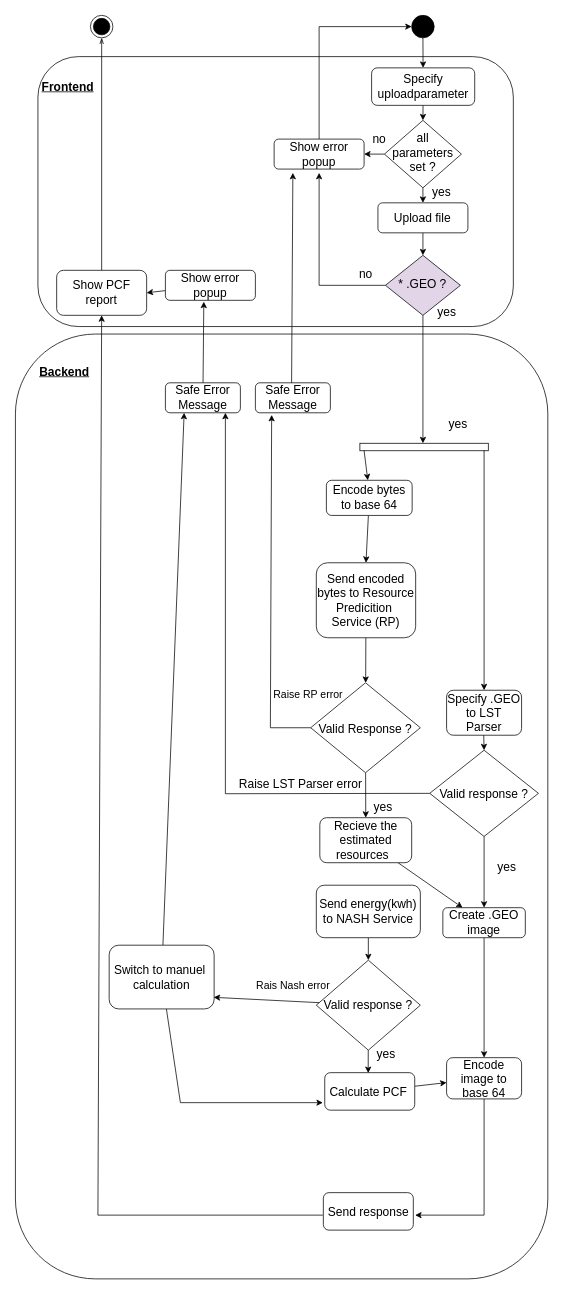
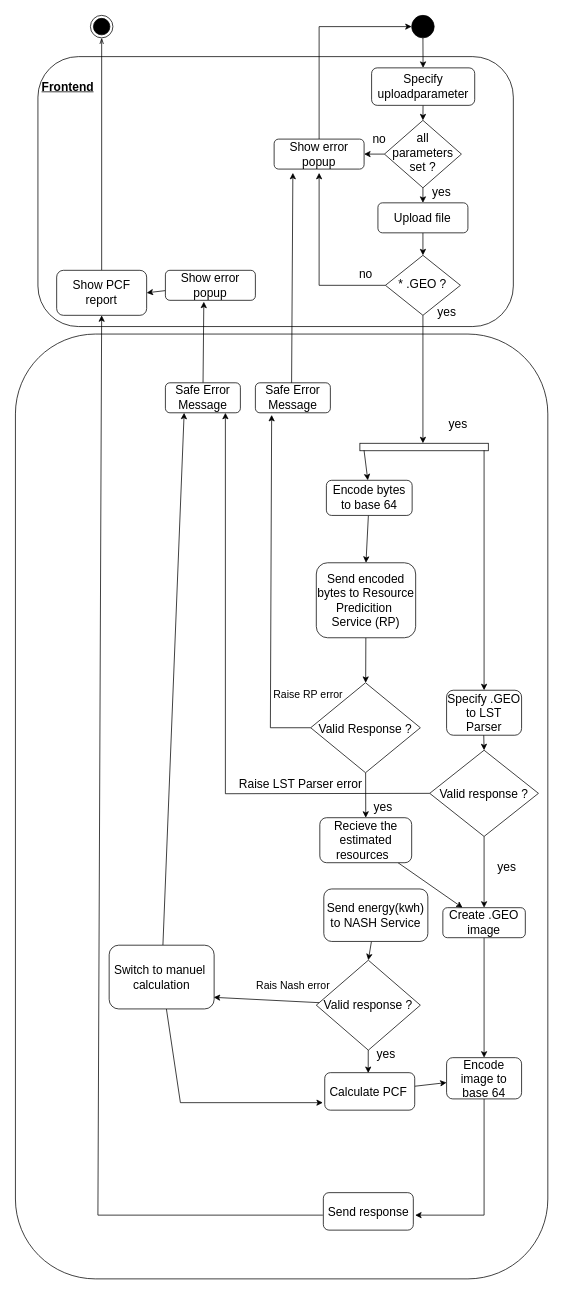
  <mxCell id="0" />
  <mxCell id="1" parent="0" />
  <mxCell id="2" value="" style="rounded=1;whiteSpace=wrap;html=1;fontSize=16;" parent="1" vertex="1"><mxGeometry x="20" y="445" width="710" height="1260" as="geometry" /></mxCell>
  <mxCell id="3" value="" style="rounded=1;whiteSpace=wrap;html=1;fontSize=16;" parent="1" vertex="1"><mxGeometry x="50" y="75" width="634" height="360" as="geometry" /></mxCell>
  <mxCell id="4" style="edgeStyle=none;rounded=0;html=1;entryX=0.5;entryY=0;entryDx=0;entryDy=0;strokeColor=default;" parent="1" source="5" target="8" edge="1"><mxGeometry relative="1" as="geometry" /></mxCell>
  <mxCell id="5" value="&lt;font&gt;Upload file&lt;/font&gt;" style="rounded=1;whiteSpace=wrap;html=1;fontSize=16;glass=0;strokeWidth=1;shadow=0;" parent="1" vertex="1"><mxGeometry x="503.44" y="270" width="120" height="40" as="geometry" /></mxCell>
  <mxCell id="6" style="edgeStyle=none;html=1;fontSize=16;" parent="1" source="8" target="41" edge="1"><mxGeometry relative="1" as="geometry" /></mxCell>
  <mxCell id="7" style="edgeStyle=none;rounded=0;html=1;strokeColor=default;" parent="1" source="8" edge="1"><mxGeometry relative="1" as="geometry"><mxPoint x="425" y="230" as="targetPoint" /><Array as="points"><mxPoint x="425" y="380" /></Array></mxGeometry></mxCell>
- <mxCell id="8" value="&lt;font&gt;* .GEO ?&lt;/font&gt;" style="rhombus;whiteSpace=wrap;html=1;shadow=0;fontFamily=Helvetica;fontSize=16;align=center;strokeWidth=1;spacing=6;spacingTop=-4;fillColor=#e1d5e7;" parent="1" vertex="1"><mxGeometry x="513.44" y="340" width="100" height="80" as="geometry" /></mxCell>
+ <mxCell id="8" value="&lt;font&gt;* .GEO ?&lt;/font&gt;" style="rhombus;whiteSpace=wrap;html=1;shadow=0;fontFamily=Helvetica;fontSize=16;align=center;strokeWidth=1;spacing=6;spacingTop=-4;" parent="1" vertex="1"><mxGeometry x="513.44" y="340" width="100" height="80" as="geometry" /></mxCell>
  <mxCell id="9" style="edgeStyle=none;html=1;entryX=0.5;entryY=0;entryDx=0;entryDy=0;endArrow=classic;endFill=1;fontSize=16;strokeWidth=1;" parent="1" source="10" target="12" edge="1"><mxGeometry relative="1" as="geometry" /></mxCell>
  <mxCell id="10" value="&lt;font&gt;Encode bytes to base 64&lt;/font&gt;" style="rounded=1;whiteSpace=wrap;html=1;fontSize=16;glass=0;strokeWidth=1;shadow=0;" parent="1" vertex="1"><mxGeometry x="434.69" y="640" width="114.37" height="46.88" as="geometry" /></mxCell>
  <mxCell id="11" style="edgeStyle=none;html=1;fontSize=16;" parent="1" source="12" target="35" edge="1"><mxGeometry relative="1" as="geometry" /></mxCell>
  <mxCell id="12" value="&lt;font&gt;Send encoded bytes to Resource Predicition&amp;nbsp; Service&amp;nbsp;&lt;/font&gt;&lt;span&gt;(RP)&lt;/span&gt;" style="rounded=1;whiteSpace=wrap;html=1;fontSize=16;glass=0;strokeWidth=1;shadow=0;" parent="1" vertex="1"><mxGeometry x="421.25" y="750" width="132.5" height="100" as="geometry" /></mxCell>
  <mxCell id="13" value="&lt;b&gt;&lt;u&gt;Frontend&lt;/u&gt;&lt;/b&gt;" style="text;html=1;strokeColor=none;fillColor=none;align=center;verticalAlign=middle;whiteSpace=wrap;rounded=0;fontSize=16;" parent="1" vertex="1"><mxGeometry x="60" y="100" width="60" height="30" as="geometry" /></mxCell>
  <mxCell id="14" style="edgeStyle=none;html=1;startArrow=none;startFill=0;endArrow=openThin;endFill=0;entryX=0.5;entryY=1;entryDx=0;entryDy=0;fontSize=16;" parent="1" source="15" target="31" edge="1"><mxGeometry relative="1" as="geometry"><mxPoint x="180" y="250" as="targetPoint" /></mxGeometry></mxCell>
  <mxCell id="15" value="&lt;font&gt;Show PCF report&lt;/font&gt;" style="rounded=1;whiteSpace=wrap;html=1;fontSize=16;glass=0;strokeWidth=1;shadow=0;" parent="1" vertex="1"><mxGeometry x="75" y="360" width="120" height="60" as="geometry" /></mxCell>
  <mxCell id="16" value="" style="endArrow=classic;html=1;startArrow=none;startFill=0;endFill=1;exitX=0.5;exitY=1;exitDx=0;exitDy=0;fontSize=16;" parent="1" source="32" target="72" edge="1"><mxGeometry width="50" height="50" relative="1" as="geometry"><mxPoint x="575" y="220" as="sourcePoint" /><mxPoint x="579.58" y="260" as="targetPoint" /></mxGeometry></mxCell>
  <mxCell id="17" style="edgeStyle=none;rounded=0;html=1;entryX=0.5;entryY=0;entryDx=0;entryDy=0;strokeColor=default;" parent="1" source="72" target="65" edge="1"><mxGeometry relative="1" as="geometry" /></mxCell>
  <mxCell id="18" style="edgeStyle=none;html=1;startArrow=none;startFill=0;endArrow=classic;endFill=1;fontSize=16;" parent="1" source="19" target="45" edge="1"><mxGeometry relative="1" as="geometry"><mxPoint x="490" y="1100" as="targetPoint" /></mxGeometry></mxCell>
  <mxCell id="19" value="Recieve the estimated resources&amp;nbsp;&amp;nbsp;" style="rounded=1;whiteSpace=wrap;html=1;fontSize=16;glass=0;strokeWidth=1;shadow=0;" parent="1" vertex="1"><mxGeometry x="425.94" y="1090" width="122.5" height="60" as="geometry" /></mxCell>
  <mxCell id="20" style="edgeStyle=none;html=1;startArrow=none;startFill=0;endArrow=classic;endFill=1;entryX=0.5;entryY=0;entryDx=0;entryDy=0;fontSize=16;" parent="1" source="21" target="26" edge="1"><mxGeometry relative="1" as="geometry"><mxPoint x="490" y="1190" as="targetPoint" /></mxGeometry></mxCell>
- <mxCell id="21" value="Send energy(kwh) to NASH Service" style="rounded=1;whiteSpace=wrap;html=1;fontSize=16;glass=0;strokeWidth=1;shadow=0;" parent="1" vertex="1"><mxGeometry x="421.25" y="1180" width="138.75" height="70" as="geometry" /></mxCell>
+ <mxCell id="21" value="Send energy(kwh) to NASH Service" style="rounded=1;whiteSpace=wrap;html=1;fontSize=16;glass=0;strokeWidth=1;shadow=0;" parent="1" vertex="1"><mxGeometry x="431.25" y="1185" width="138.75" height="70" as="geometry" /></mxCell>
  <mxCell id="22" style="edgeStyle=none;html=1;fontSize=16;" parent="1" source="23" target="47" edge="1"><mxGeometry relative="1" as="geometry"><mxPoint x="491.045" y="1551.045" as="targetPoint" /></mxGeometry></mxCell>
  <mxCell id="23" value="Calculate PCF&amp;nbsp;" style="rounded=1;whiteSpace=wrap;html=1;fontSize=16;glass=0;strokeWidth=1;shadow=0;" parent="1" vertex="1"><mxGeometry x="432.5" y="1430" width="120" height="50" as="geometry" /></mxCell>
  <mxCell id="24" style="edgeStyle=none;html=1;startArrow=none;startFill=0;endArrow=classic;endFill=1;entryX=0.996;entryY=0.818;entryDx=0;entryDy=0;entryPerimeter=0;fontSize=16;" parent="1" source="26" target="30" edge="1"><mxGeometry relative="1" as="geometry"><mxPoint x="360" y="1285" as="targetPoint" /></mxGeometry></mxCell>
  <mxCell id="25" style="edgeStyle=none;html=1;fontSize=16;entryX=0.483;entryY=0.009;entryDx=0;entryDy=0;entryPerimeter=0;" parent="1" source="26" target="23" edge="1"><mxGeometry relative="1" as="geometry" /></mxCell>
  <mxCell id="26" value="Valid response ?" style="rhombus;whiteSpace=wrap;html=1;fontSize=16;" parent="1" vertex="1"><mxGeometry x="421.25" y="1280" width="138.75" height="120" as="geometry" /></mxCell>
  <mxCell id="27" value="yes" style="text;html=1;align=center;verticalAlign=middle;resizable=0;points=[];autosize=1;strokeColor=none;fillColor=none;fontSize=16;" parent="1" vertex="1"><mxGeometry x="488.75" y="1390" width="50" height="30" as="geometry" /></mxCell>
  <mxCell id="28" style="edgeStyle=none;html=1;startArrow=none;startFill=0;endArrow=classic;endFill=1;fontSize=16;entryX=0.25;entryY=1;entryDx=0;entryDy=0;" parent="1" source="30" target="37" edge="1"><mxGeometry relative="1" as="geometry"><mxPoint x="260" y="560" as="targetPoint" /></mxGeometry></mxCell>
  <mxCell id="29" style="edgeStyle=none;rounded=0;html=1;endArrow=classic;endFill=1;fontSize=16;" parent="1" source="30" edge="1"><mxGeometry relative="1" as="geometry"><mxPoint x="430" y="1470" as="targetPoint" /><Array as="points"><mxPoint x="240" y="1470" /></Array></mxGeometry></mxCell>
  <mxCell id="30" value="Switch to manuel&amp;nbsp; calculation" style="rounded=1;whiteSpace=wrap;html=1;fontSize=16;" parent="1" vertex="1"><mxGeometry x="145" y="1260" width="140" height="85" as="geometry" /></mxCell>
  <mxCell id="31" value="" style="ellipse;html=1;shape=endState;fillColor=strokeColor;fontSize=16;" parent="1" vertex="1"><mxGeometry x="120" y="20" width="30" height="30" as="geometry" /></mxCell>
  <mxCell id="32" value="" style="ellipse;fillColor=strokeColor;fontSize=16;" parent="1" vertex="1"><mxGeometry x="548.44" y="20" width="30" height="30" as="geometry" /></mxCell>
  <mxCell id="33" style="edgeStyle=none;html=1;entryX=0.5;entryY=0;entryDx=0;entryDy=0;startArrow=none;startFill=0;endArrow=classic;endFill=1;fontSize=16;" parent="1" source="35" target="19" edge="1"><mxGeometry relative="1" as="geometry" /></mxCell>
  <mxCell id="34" style="edgeStyle=none;html=1;startArrow=none;startFill=0;endArrow=classic;endFill=1;rounded=0;fontSize=16;entryX=0.217;entryY=1.071;entryDx=0;entryDy=0;entryPerimeter=0;" parent="1" source="35" target="71" edge="1"><mxGeometry relative="1" as="geometry"><mxPoint x="340" y="560" as="targetPoint" /><Array as="points"><mxPoint x="360" y="970" /></Array></mxGeometry></mxCell>
  <mxCell id="35" value="Valid Response ?" style="rhombus;fontSize=16;" parent="1" vertex="1"><mxGeometry x="413.75" y="910" width="146.25" height="120" as="geometry" /></mxCell>
  <mxCell id="36" style="edgeStyle=none;rounded=0;html=1;entryX=0.427;entryY=1.047;entryDx=0;entryDy=0;strokeColor=default;entryPerimeter=0;" parent="1" source="37" target="40" edge="1"><mxGeometry relative="1" as="geometry" /></mxCell>
  <mxCell id="37" value="&lt;font&gt;Safe Error Message&lt;/font&gt;" style="rounded=1;whiteSpace=wrap;html=1;fontSize=16;glass=0;strokeWidth=1;shadow=0;" parent="1" vertex="1"><mxGeometry x="220" y="510" width="100" height="40" as="geometry" /></mxCell>
  <mxCell id="38" value="yes" style="text;html=1;align=center;verticalAlign=middle;resizable=0;points=[];autosize=1;strokeColor=none;fillColor=none;fontSize=16;" parent="1" vertex="1"><mxGeometry x="485" y="1060" width="50" height="30" as="geometry" /></mxCell>
  <mxCell id="39" style="edgeStyle=none;rounded=0;html=1;entryX=1;entryY=0.5;entryDx=0;entryDy=0;strokeColor=default;" parent="1" source="40" target="15" edge="1"><mxGeometry relative="1" as="geometry" /></mxCell>
  <mxCell id="40" value="Show error popup" style="rounded=1;whiteSpace=wrap;html=1;fontSize=16;glass=0;strokeWidth=1;shadow=0;" parent="1" vertex="1"><mxGeometry x="220" y="360" width="120" height="40" as="geometry" /></mxCell>
  <mxCell id="41" value="" style="html=1;points=[];perimeter=orthogonalPerimeter;rotation=-90;fontSize=16;" parent="1" vertex="1"><mxGeometry x="560" y="510" width="10" height="171.25" as="geometry" /></mxCell>
  <mxCell id="42" style="edgeStyle=none;html=1;fontSize=16;entryX=0.483;entryY=0;entryDx=0;entryDy=0;entryPerimeter=0;" parent="1" target="10" edge="1"><mxGeometry relative="1" as="geometry"><mxPoint x="484.9" y="600" as="sourcePoint" /><mxPoint x="484.9" y="632.5" as="targetPoint" /></mxGeometry></mxCell>
  <mxCell id="43" style="edgeStyle=none;html=1;entryX=0.5;entryY=0;entryDx=0;entryDy=0;fontSize=16;" parent="1" target="48" edge="1"><mxGeometry relative="1" as="geometry"><mxPoint x="645" y="600" as="sourcePoint" /><mxPoint x="650" y="632.5" as="targetPoint" /></mxGeometry></mxCell>
  <mxCell id="44" style="edgeStyle=none;rounded=0;html=1;endArrow=classic;endFill=1;fontSize=16;" parent="1" source="45" target="47" edge="1"><mxGeometry relative="1" as="geometry" /></mxCell>
  <mxCell id="45" value="Create .GEO image" style="rounded=1;whiteSpace=wrap;html=1;fontSize=16;glass=0;strokeWidth=1;shadow=0;" parent="1" vertex="1"><mxGeometry x="590" y="1210" width="110" height="40" as="geometry" /></mxCell>
  <mxCell id="46" style="edgeStyle=none;html=1;endArrow=classic;endFill=1;rounded=0;fontSize=16;entryX=1.02;entryY=0.6;entryDx=0;entryDy=0;entryPerimeter=0;" parent="1" source="47" target="60" edge="1"><mxGeometry relative="1" as="geometry"><mxPoint x="550" y="1620" as="targetPoint" /><Array as="points"><mxPoint x="645" y="1620" /></Array></mxGeometry></mxCell>
  <mxCell id="47" value="Encode image to base 64" style="rounded=1;whiteSpace=wrap;html=1;fontSize=16;glass=0;strokeWidth=1;shadow=0;" parent="1" vertex="1"><mxGeometry x="595" y="1410" width="100" height="55" as="geometry" /></mxCell>
  <mxCell id="48" value="Specify .GEO to LST Parser" style="rounded=1;whiteSpace=wrap;html=1;fontSize=16;glass=0;strokeWidth=1;shadow=0;" parent="1" vertex="1"><mxGeometry x="595" y="920" width="100" height="60" as="geometry" /></mxCell>
  <mxCell id="49" style="edgeStyle=none;rounded=0;html=1;endArrow=classic;endFill=1;fontSize=16;" parent="1" source="50" target="45" edge="1"><mxGeometry relative="1" as="geometry" /></mxCell>
  <mxCell id="50" value="Valid response ?" style="rhombus;fontSize=16;" parent="1" vertex="1"><mxGeometry x="572.5" y="1000" width="145" height="115" as="geometry" /></mxCell>
  <mxCell id="51" style="edgeStyle=none;html=1;entryX=0.5;entryY=0;entryDx=0;entryDy=0;fontSize=16;" parent="1" target="50" edge="1"><mxGeometry relative="1" as="geometry"><mxPoint x="644.57" y="980" as="sourcePoint" /><mxPoint x="645" y="1000" as="targetPoint" /></mxGeometry></mxCell>
  <mxCell id="52" value="yes" style="text;html=1;align=center;verticalAlign=middle;resizable=0;points=[];autosize=1;strokeColor=none;fillColor=none;fontSize=16;" parent="1" vertex="1"><mxGeometry x="650" y="1140" width="50" height="30" as="geometry" /></mxCell>
  <mxCell id="53" style="edgeStyle=none;html=1;startArrow=none;startFill=0;endArrow=classic;endFill=1;rounded=0;fontSize=16;exitX=0;exitY=0.5;exitDx=0;exitDy=0;" parent="1" source="50" edge="1"><mxGeometry relative="1" as="geometry"><mxPoint x="580" y="1060" as="sourcePoint" /><mxPoint x="300" y="550" as="targetPoint" /><Array as="points"><mxPoint x="300" y="1058" /></Array></mxGeometry></mxCell>
  <mxCell id="54" value="&lt;font&gt;Raise LST Parser error&lt;/font&gt;" style="text;html=1;align=center;verticalAlign=middle;resizable=0;points=[];autosize=1;strokeColor=none;fillColor=none;fontSize=16;" parent="1" vertex="1"><mxGeometry x="305" y="1030" width="190" height="30" as="geometry" /></mxCell>
  <mxCell id="55" value="&lt;font style=&quot;font-size: 14px;&quot;&gt;Raise RP error&lt;/font&gt;" style="text;html=1;align=center;verticalAlign=middle;resizable=0;points=[];autosize=1;strokeColor=none;fillColor=none;fontSize=16;rotation=0;" parent="1" vertex="1"><mxGeometry x="350" y="910" width="120" height="30" as="geometry" /></mxCell>
  <mxCell id="56" value="&lt;font style=&quot;font-size: 14px;&quot;&gt;Rais Nash error&lt;/font&gt;" style="text;html=1;align=center;verticalAlign=middle;resizable=0;points=[];autosize=1;strokeColor=none;fillColor=none;fontSize=16;" parent="1" vertex="1"><mxGeometry x="330" y="1297.5" width="120" height="30" as="geometry" /></mxCell>
  <mxCell id="57" value="&lt;font&gt;yes&lt;/font&gt;" style="text;html=1;align=center;verticalAlign=middle;resizable=0;points=[];autosize=1;strokeColor=none;fillColor=none;fontSize=16;" parent="1" vertex="1"><mxGeometry x="585" y="550" width="50" height="30" as="geometry" /></mxCell>
- <mxCell id="58" value="&lt;font style=&quot;font-size: 16px;&quot;&gt;&lt;b&gt;&lt;u&gt;Backend&lt;/u&gt;&lt;/b&gt;&lt;/font&gt;" style="text;html=1;align=center;verticalAlign=middle;resizable=0;points=[];autosize=1;strokeColor=none;fillColor=none;" parent="1" vertex="1"><mxGeometry x="40" y="480" width="90" height="30" as="geometry" /></mxCell>
  <mxCell id="59" style="edgeStyle=none;rounded=0;html=1;entryX=0.5;entryY=1;entryDx=0;entryDy=0;strokeColor=default;" parent="1" target="15" edge="1"><mxGeometry relative="1" as="geometry"><mxPoint x="430" y="1620" as="sourcePoint" /><Array as="points"><mxPoint x="130" y="1620" /></Array></mxGeometry></mxCell>
  <mxCell id="60" value="Send response" style="rounded=1;whiteSpace=wrap;html=1;fontSize=16;glass=0;strokeWidth=1;shadow=0;" parent="1" vertex="1"><mxGeometry x="430.62" y="1590" width="120" height="50" as="geometry" /></mxCell>
  <mxCell id="61" value="&lt;font&gt;yes&lt;/font&gt;" style="text;html=1;align=center;verticalAlign=middle;resizable=0;points=[];autosize=1;strokeColor=none;fillColor=none;fontSize=16;" parent="1" vertex="1"><mxGeometry x="570" y="400" width="50" height="30" as="geometry" /></mxCell>
  <mxCell id="62" value="&lt;font&gt;no&lt;/font&gt;" style="text;html=1;align=center;verticalAlign=middle;resizable=0;points=[];autosize=1;strokeColor=none;fillColor=none;fontSize=16;" parent="1" vertex="1"><mxGeometry x="466.88" y="350" width="40" height="30" as="geometry" /></mxCell>
  <mxCell id="63" style="edgeStyle=none;rounded=0;html=1;entryX=0.5;entryY=0;entryDx=0;entryDy=0;strokeColor=default;" parent="1" source="65" target="5" edge="1"><mxGeometry relative="1" as="geometry" /></mxCell>
  <mxCell id="64" style="edgeStyle=none;rounded=0;html=1;entryX=1;entryY=0.5;entryDx=0;entryDy=0;strokeColor=default;" parent="1" source="65" target="67" edge="1"><mxGeometry relative="1" as="geometry" /></mxCell>
  <mxCell id="65" value="all parameters set ?" style="rhombus;whiteSpace=wrap;html=1;shadow=0;fontFamily=Helvetica;fontSize=16;align=center;strokeWidth=1;spacing=6;spacingTop=-4;" parent="1" vertex="1"><mxGeometry x="512.11" y="160" width="102.66" height="90" as="geometry" /></mxCell>
  <mxCell id="66" style="edgeStyle=none;rounded=0;html=1;entryX=0;entryY=0.5;entryDx=0;entryDy=0;strokeColor=default;" parent="1" source="67" target="32" edge="1"><mxGeometry relative="1" as="geometry"><Array as="points"><mxPoint x="425" y="35" /></Array></mxGeometry></mxCell>
  <mxCell id="67" value="&lt;font&gt;Show error popup&lt;/font&gt;" style="rounded=1;whiteSpace=wrap;html=1;fontSize=16;glass=0;strokeWidth=1;shadow=0;" parent="1" vertex="1"><mxGeometry x="365" y="185" width="120" height="40" as="geometry" /></mxCell>
  <mxCell id="68" value="&lt;font&gt;no&lt;/font&gt;" style="text;html=1;align=center;verticalAlign=middle;resizable=0;points=[];autosize=1;strokeColor=none;fillColor=none;fontSize=16;" parent="1" vertex="1"><mxGeometry x="485" y="170" width="40" height="30" as="geometry" /></mxCell>
  <mxCell id="69" value="&lt;font&gt;yes&lt;/font&gt;" style="text;html=1;align=center;verticalAlign=middle;resizable=0;points=[];autosize=1;strokeColor=none;fillColor=none;fontSize=16;" parent="1" vertex="1"><mxGeometry x="563.44" y="240" width="50" height="30" as="geometry" /></mxCell>
  <mxCell id="70" style="edgeStyle=none;rounded=0;html=1;strokeColor=default;exitX=0.483;exitY=0.007;exitDx=0;exitDy=0;exitPerimeter=0;" parent="1" source="71" edge="1"><mxGeometry relative="1" as="geometry"><mxPoint x="390" y="230" as="targetPoint" /></mxGeometry></mxCell>
  <mxCell id="71" value="&lt;font&gt;Safe Error Message&lt;/font&gt;" style="rounded=1;whiteSpace=wrap;html=1;fontSize=16;glass=0;strokeWidth=1;shadow=0;" parent="1" vertex="1"><mxGeometry x="340" y="510" width="100" height="40" as="geometry" /></mxCell>
  <mxCell id="72" value="&lt;font&gt;Specify uploadparameter&lt;/font&gt;" style="rounded=1;whiteSpace=wrap;html=1;fontSize=16;glass=0;strokeWidth=1;shadow=0;" parent="1" vertex="1"><mxGeometry x="495" y="90" width="137.5" height="50" as="geometry" /></mxCell>
